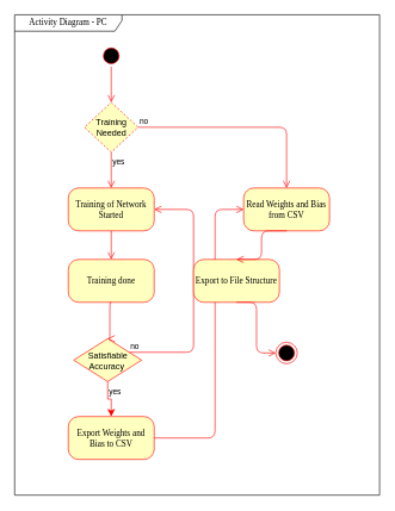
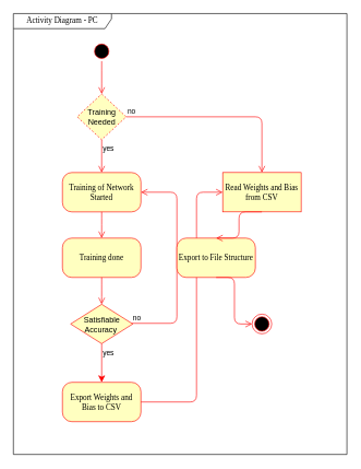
  <mxCell id="0" />
  <mxCell id="1" parent="0" />
  <mxCell id="2" value="" style="ellipse;html=1;shape=startState;fillColor=#000000;strokeColor=#ff0000;rounded=1;shadow=0;comic=0;labelBackgroundColor=none;fontFamily=Verdana;fontSize=12;fontColor=#000000;align=center;direction=south;" parent="1" vertex="1"><mxGeometry x="140" y="62.5" width="30" height="30" as="geometry" /></mxCell>
  <mxCell id="3" value="Training of Network Started" style="rounded=1;whiteSpace=wrap;html=1;arcSize=24;fillColor=#ffffc0;strokeColor=#ff0000;shadow=0;comic=0;labelBackgroundColor=none;fontFamily=Verdana;fontSize=12;fontColor=#000000;align=center;" parent="1" vertex="1"><mxGeometry x="95" y="262.5" width="120" height="60" as="geometry" /></mxCell>
  <mxCell id="4" value="Activity Diagram - PC" style="shape=umlFrame;whiteSpace=wrap;html=1;rounded=1;shadow=0;comic=0;labelBackgroundColor=none;strokeWidth=1;fontFamily=Verdana;fontSize=12;align=center;width=150;height=23;" parent="1" vertex="1"><mxGeometry x="20" y="20" width="510" height="672.5" as="geometry" /></mxCell>
  <mxCell id="5" value="Training done" style="rounded=1;whiteSpace=wrap;html=1;arcSize=24;fillColor=#ffffc0;strokeColor=#ff0000;shadow=0;comic=0;labelBackgroundColor=none;fontFamily=Verdana;fontSize=12;fontColor=#000000;align=center;" vertex="1" parent="1"><mxGeometry x="95" y="362.5" width="120" height="60" as="geometry" /></mxCell>
  <mxCell id="6" style="edgeStyle=elbowEdgeStyle;html=1;labelBackgroundColor=none;endArrow=open;endSize=8;strokeColor=#ff0000;fontFamily=Verdana;fontSize=12;align=left;exitX=0.5;exitY=1;exitDx=0;exitDy=0;entryX=0.5;entryY=0;entryDx=0;entryDy=0;" edge="1" parent="1" source="3" target="5"><mxGeometry relative="1" as="geometry"><mxPoint x="955" y="244.5" as="sourcePoint" /><mxPoint x="955" y="324.5" as="targetPoint" /></mxGeometry></mxCell>
- <mxCell id="7" value="Satisfiable Accuracy&amp;nbsp;" style="rhombus;whiteSpace=wrap;html=1;fillColor=#ffffc0;strokeColor=#ff0000;" vertex="1" parent="1"><mxGeometry x="102.5" y="473.5" width="95" height="60" as="geometry" /></mxCell>
+ <mxCell id="7" value="Satisfiable Accuracy&amp;nbsp;" style="rhombus;whiteSpace=wrap;html=1;fillColor=#ffffc0;strokeColor=#ff0000;" vertex="1" parent="1"><mxGeometry x="107.5" y="463.5" width="95" height="60" as="geometry" /></mxCell>
  <mxCell id="8" value="no" style="edgeStyle=orthogonalEdgeStyle;html=1;align=left;verticalAlign=bottom;endArrow=open;endSize=8;strokeColor=#ff0000;rounded=1;entryX=1;entryY=0.5;entryDx=0;entryDy=0;" edge="1" source="7" parent="1" target="3"><mxGeometry x="-1" relative="1" as="geometry"><mxPoint x="290" y="502.5" as="targetPoint" /><Array as="points"><mxPoint x="270" y="492.5" /><mxPoint x="270" y="292.5" /></Array></mxGeometry></mxCell>
  <mxCell id="9" value="yes" style="edgeStyle=orthogonalEdgeStyle;html=1;align=left;verticalAlign=top;endArrow=classic;endSize=8;strokeColor=#ff0000;rounded=0;entryX=0.5;entryY=0;entryDx=0;entryDy=0;" edge="1" source="7" parent="1" target="11"><mxGeometry x="-1" relative="1" as="geometry"><mxPoint x="150" y="563.5" as="targetPoint" /></mxGeometry></mxCell>
  <mxCell id="10" style="edgeStyle=elbowEdgeStyle;html=1;labelBackgroundColor=none;endArrow=open;endSize=8;strokeColor=#ff0000;fontFamily=Verdana;fontSize=12;align=left;exitX=0.5;exitY=1;exitDx=0;exitDy=0;entryX=0.5;entryY=0;entryDx=0;entryDy=0;" edge="1" parent="1" source="5" target="7"><mxGeometry relative="1" as="geometry"><mxPoint x="955" y="225.5" as="sourcePoint" /><mxPoint x="140" y="432.5" as="targetPoint" /></mxGeometry></mxCell>
  <mxCell id="11" value="Export Weights and Bias to CSV" style="rounded=1;whiteSpace=wrap;html=1;arcSize=24;fillColor=#ffffc0;strokeColor=#ff0000;shadow=0;comic=0;labelBackgroundColor=none;fontFamily=Verdana;fontSize=12;fontColor=#000000;align=center;" vertex="1" parent="1"><mxGeometry x="95" y="582.5" width="120" height="60" as="geometry" /></mxCell>
- <mxCell id="12" value="Read Weights and Bias from CSV" style="rounded=1;whiteSpace=wrap;html=1;arcSize=24;fillColor=#ffffc0;strokeColor=#ff0000;shadow=0;comic=0;labelBackgroundColor=none;fontFamily=Verdana;fontSize=12;fontColor=#000000;align=center;" vertex="1" parent="1"><mxGeometry x="340" y="262.5" width="120" height="60" as="geometry" /></mxCell>
+ <mxCell id="12" value="Read Weights and Bias from CSV" style="whiteSpace=wrap;html=1;arcSize=24;fillColor=#ffffc0;strokeColor=#ff0000;shadow=0;comic=0;labelBackgroundColor=none;fontFamily=Verdana;fontSize=12;fontColor=#000000;align=center;rounded=0;" vertex="1" parent="1"><mxGeometry x="340" y="262.5" width="120" height="60" as="geometry" /></mxCell>
  <mxCell id="13" value="Training Needed" style="rhombus;whiteSpace=wrap;html=1;fillColor=#ffffc0;strokeColor=#ff0000;dashed=1;" vertex="1" parent="1"><mxGeometry x="117.5" y="142.5" width="75" height="70" as="geometry" /></mxCell>
  <mxCell id="14" value="no" style="edgeStyle=orthogonalEdgeStyle;html=1;align=left;verticalAlign=bottom;endArrow=open;endSize=8;strokeColor=#ff0000;rounded=1;entryX=0.5;entryY=0;entryDx=0;entryDy=0;" edge="1" source="13" parent="1" target="12"><mxGeometry x="-1" relative="1" as="geometry"><mxPoint x="450" y="144.5" as="targetPoint" /></mxGeometry></mxCell>
  <mxCell id="15" value="yes" style="edgeStyle=orthogonalEdgeStyle;html=1;align=left;verticalAlign=top;endArrow=open;endSize=8;strokeColor=#ff0000;rounded=0;entryX=0.5;entryY=0;entryDx=0;entryDy=0;" edge="1" source="13" parent="1" target="3"><mxGeometry x="-1" relative="1" as="geometry"><mxPoint x="310" y="224.5" as="targetPoint" /></mxGeometry></mxCell>
  <mxCell id="16" style="edgeStyle=elbowEdgeStyle;html=1;labelBackgroundColor=none;endArrow=open;endSize=8;strokeColor=#ff0000;fontFamily=Verdana;fontSize=12;align=left;exitX=1;exitY=0.5;exitDx=0;exitDy=0;entryX=0.5;entryY=0;entryDx=0;entryDy=0;" edge="1" parent="1" source="2" target="13"><mxGeometry relative="1" as="geometry"><mxPoint x="955" y="124.5" as="sourcePoint" /><mxPoint x="955" y="204.5" as="targetPoint" /></mxGeometry></mxCell>
  <mxCell id="17" style="edgeStyle=elbowEdgeStyle;html=1;labelBackgroundColor=none;endArrow=open;endSize=8;strokeColor=#ff0000;fontFamily=Verdana;fontSize=12;align=left;exitX=1;exitY=0.5;exitDx=0;exitDy=0;entryX=0;entryY=0.5;entryDx=0;entryDy=0;" edge="1" parent="1" source="11" target="12"><mxGeometry relative="1" as="geometry"><mxPoint x="965" y="134.5" as="sourcePoint" /><mxPoint x="965" y="214.5" as="targetPoint" /><Array as="points"><mxPoint x="300" y="452.5" /></Array></mxGeometry></mxCell>
  <mxCell id="18" value="Export to File Structure" style="rounded=1;whiteSpace=wrap;html=1;arcSize=24;fillColor=#ffffc0;strokeColor=#ff0000;shadow=0;comic=0;labelBackgroundColor=none;fontFamily=Verdana;fontSize=12;fontColor=#000000;align=center;" vertex="1" parent="1"><mxGeometry x="270" y="362.5" width="120" height="60" as="geometry" /></mxCell>
  <mxCell id="19" style="edgeStyle=elbowEdgeStyle;html=1;labelBackgroundColor=none;endArrow=open;endSize=8;strokeColor=#ff0000;fontFamily=Verdana;fontSize=12;align=left;exitX=0.5;exitY=1;exitDx=0;exitDy=0;entryX=0.5;entryY=0;entryDx=0;entryDy=0;" edge="1" parent="1" source="12" target="18"><mxGeometry relative="1" as="geometry"><mxPoint x="225" y="622.5" as="sourcePoint" /><mxPoint x="350" y="302.5" as="targetPoint" /><Array as="points" /></mxGeometry></mxCell>
  <mxCell id="20" style="edgeStyle=elbowEdgeStyle;html=1;labelBackgroundColor=none;endArrow=open;endSize=8;strokeColor=#ff0000;fontFamily=Verdana;fontSize=12;align=left;exitX=0.5;exitY=1;exitDx=0;exitDy=0;" edge="1" parent="1" target="21" source="18"><mxGeometry relative="1" as="geometry"><mxPoint x="400" y="438.5" as="sourcePoint" /></mxGeometry></mxCell>
  <mxCell id="21" value="" style="ellipse;html=1;shape=endState;fillColor=#000000;strokeColor=#ff0000;rounded=1;shadow=0;comic=0;labelBackgroundColor=none;fontFamily=Verdana;fontSize=12;fontColor=#000000;align=center;" vertex="1" parent="1"><mxGeometry x="385" y="478.5" width="30" height="30" as="geometry" /></mxCell>
